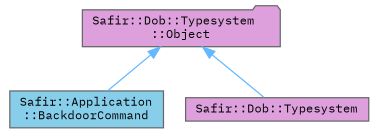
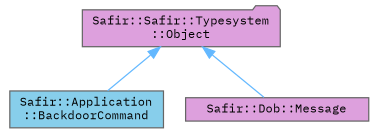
  digraph {
    fontname="IBM Plex Mono"
    node [color=gray40 fillcolor=plum fontname="IBM Plex Mono" fontsize=10 shape=box style=filled]
    edge [color=steelblue1 dir=back fontname="IBM Plex Mono" fontsize=10 labelfontname=Helvetica labelfontsize=10 style=solid]
    n1 [fillcolor=skyblue fontcolor=black height=0.2 label="Safir::Application\l::BackdoorCommand" width=0.4]
-   n2 [height=0.2 label="Safir::Dob::Typesystem" width=0.4]
-   n3 [height=0.2 label="Safir::Dob::Typesystem\l::Object" shape=folder width=0.4]
+   n2 [height=0.2 label="Safir::Dob::Message" width=0.4]
+   n3 [height=0.2 label="Safir::Safir::Typesystem\l::Object" shape=folder width=0.4]
    n3 -> n1
    n3 -> n2
  }
